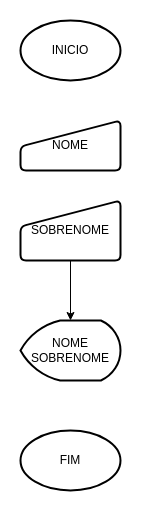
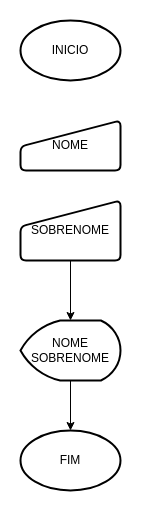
  <mxCell id="0" />
  <mxCell id="1" parent="0" />
  <mxCell id="2" value="INICIO" style="strokeWidth=2;html=1;shape=mxgraph.flowchart.start_1;whiteSpace=wrap;" vertex="1" parent="1"><mxGeometry x="20" y="20" width="100" height="60" as="geometry" /></mxCell>
  <mxCell id="3" value="FIM" style="strokeWidth=2;html=1;shape=mxgraph.flowchart.start_1;whiteSpace=wrap;" vertex="1" parent="1"><mxGeometry x="20" y="430" width="100" height="60" as="geometry" /></mxCell>
  <mxCell id="4" value="NOME" style="html=1;strokeWidth=2;shape=manualInput;whiteSpace=wrap;rounded=1;size=26;arcSize=11;" vertex="1" parent="1"><mxGeometry x="20" y="120" width="100" height="50" as="geometry" /></mxCell>
  <mxCell id="5" style="edgeStyle=orthogonalEdgeStyle;rounded=0;orthogonalLoop=1;jettySize=auto;html=1;exitX=0.5;exitY=1;exitDx=0;exitDy=0;" edge="1" parent="1" source="6" target="7"><mxGeometry relative="1" as="geometry" /></mxCell>
  <mxCell id="6" value="SOBRENOME" style="html=1;strokeWidth=2;shape=manualInput;whiteSpace=wrap;rounded=1;size=26;arcSize=11;" vertex="1" parent="1"><mxGeometry x="20" y="200" width="100" height="60" as="geometry" /></mxCell>
  <mxCell id="7" value="NOME SOBRENOME" style="strokeWidth=2;html=1;shape=mxgraph.flowchart.display;whiteSpace=wrap;" vertex="1" parent="1"><mxGeometry x="20" y="320" width="100" height="60" as="geometry" /></mxCell>
+ <mxCell id="8" style="edgeStyle=orthogonalEdgeStyle;rounded=0;orthogonalLoop=1;jettySize=auto;html=1;entryX=0.5;entryY=0;entryDx=0;entryDy=0;entryPerimeter=0;" edge="1" parent="1" source="7" target="3"><mxGeometry relative="1" as="geometry" /></mxCell>
